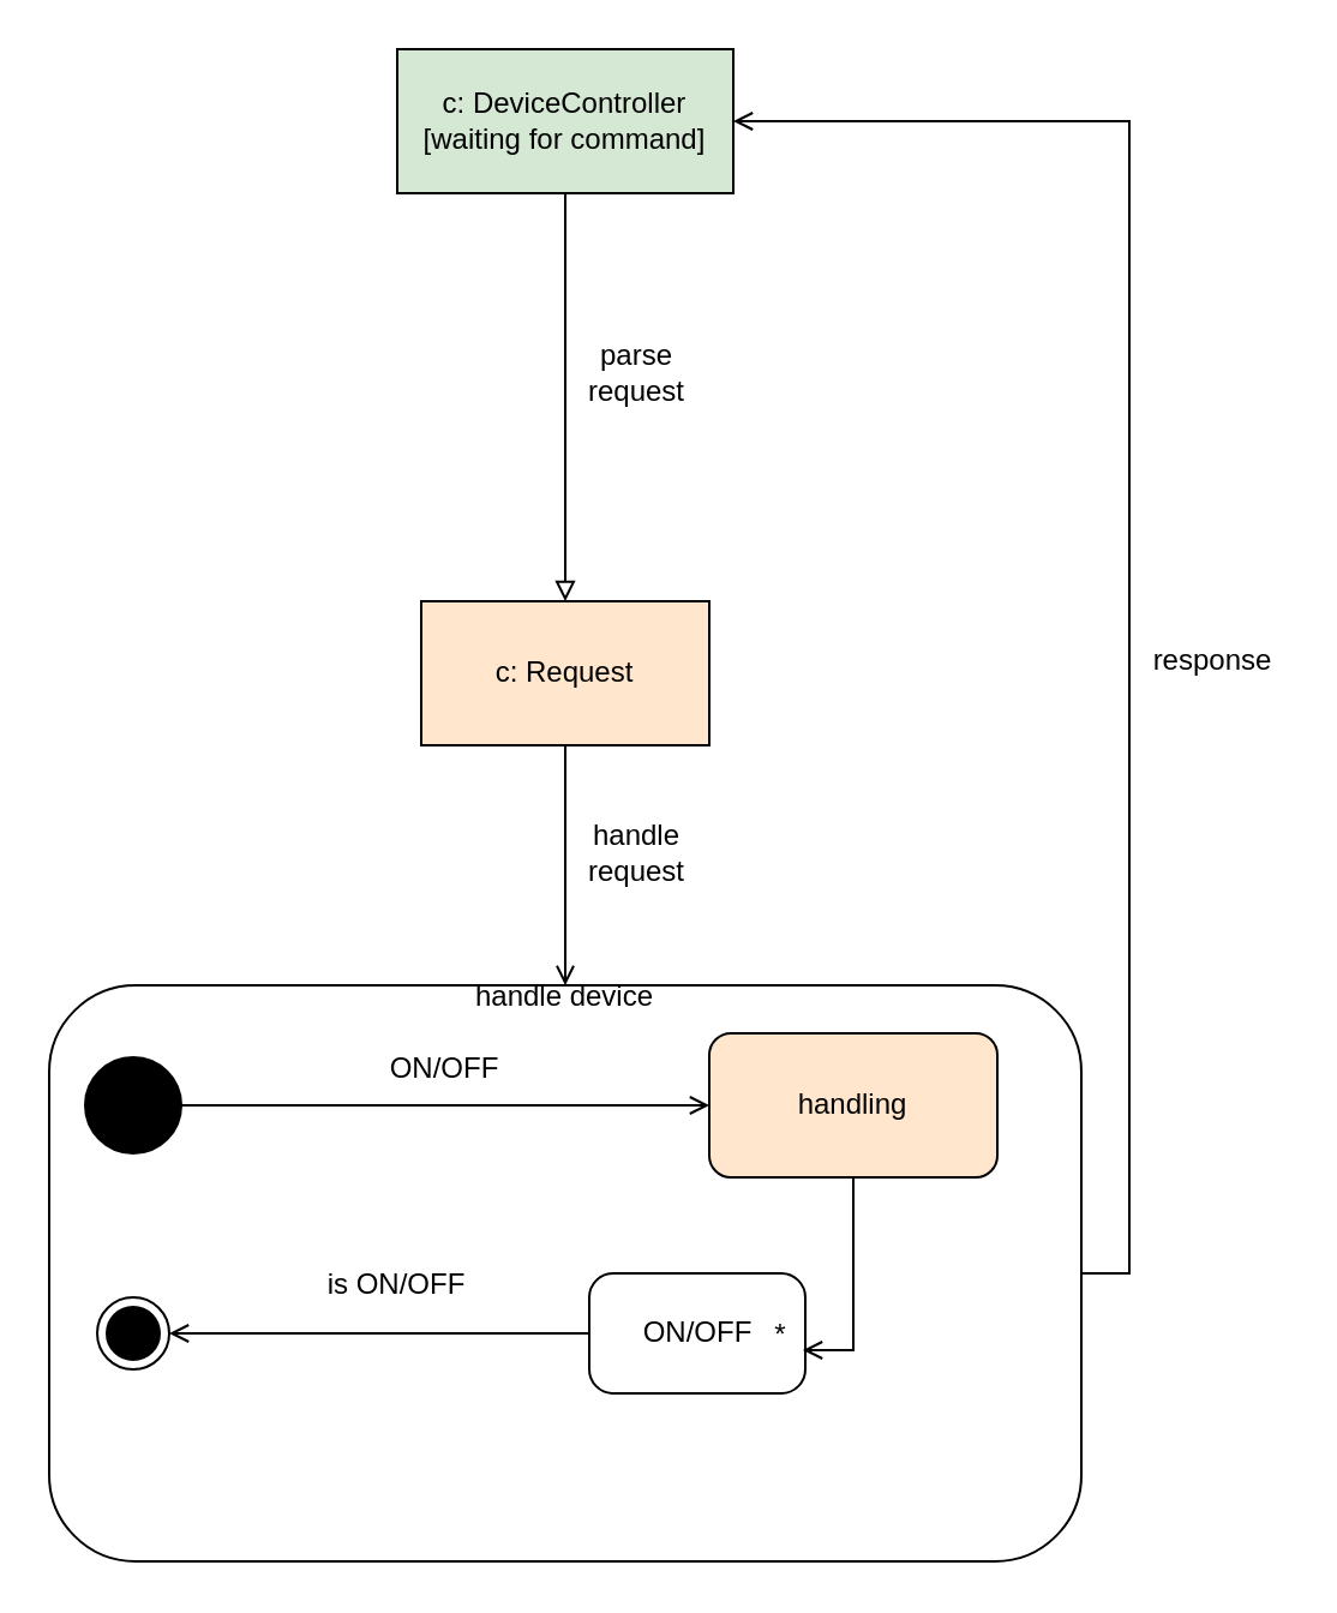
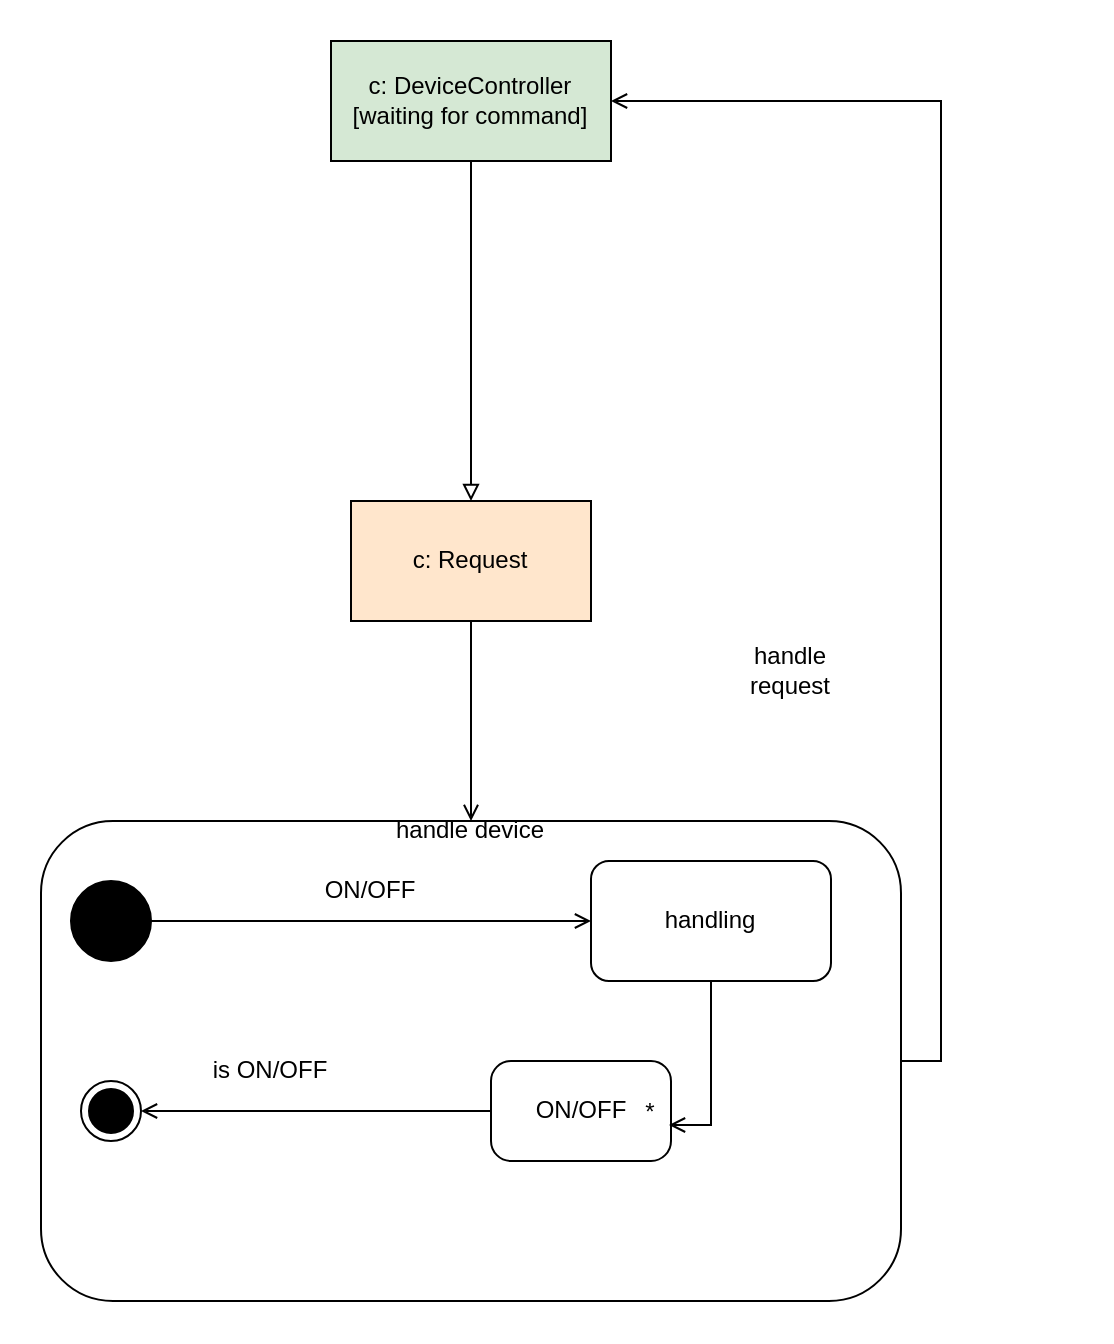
  <mxCell id="0" />
  <mxCell id="1" parent="0" />
  <mxCell id="2" style="edgeStyle=orthogonalEdgeStyle;rounded=0;orthogonalLoop=1;jettySize=auto;html=1;exitX=1;exitY=0.5;exitDx=0;exitDy=0;entryX=1;entryY=0.5;entryDx=0;entryDy=0;endArrow=open;endFill=0;" edge="1" parent="1" source="3" target="6"><mxGeometry relative="1" as="geometry" /></mxCell>
  <mxCell id="3" value="" style="rounded=1;whiteSpace=wrap;html=1;" vertex="1" parent="1"><mxGeometry x="20" y="410" width="430" height="240" as="geometry" /></mxCell>
  <mxCell id="4" value="" style="ellipse;html=1;shape=endState;fillColor=#000000;strokeColor=#000000;" parent="1" vertex="1"><mxGeometry x="40" y="540" width="30" height="30" as="geometry" /></mxCell>
- <mxCell id="5" value="response" style="text;html=1;strokeColor=none;fillColor=none;align=center;verticalAlign=middle;whiteSpace=wrap;rounded=0;" parent="1" vertex="1"><mxGeometry x="475" y="260" width="60" height="30" as="geometry" /></mxCell>
  <mxCell id="6" value="c: DeviceController&lt;br&gt;[waiting for command]" style="rounded=0;whiteSpace=wrap;html=1;fillColor=#d5e8d4;" vertex="1" parent="1"><mxGeometry x="165" y="20" width="140" height="60" as="geometry" /></mxCell>
  <mxCell id="7" style="edgeStyle=orthogonalEdgeStyle;rounded=0;orthogonalLoop=1;jettySize=auto;html=1;exitX=0.5;exitY=1;exitDx=0;exitDy=0;endArrow=block;endFill=0;entryX=0.5;entryY=0;entryDx=0;entryDy=0;" edge="1" parent="1" source="6" target="8"><mxGeometry relative="1" as="geometry"><Array as="points"><mxPoint x="235" y="240" /><mxPoint x="235" y="240" /></Array><mxPoint x="674" y="329" as="sourcePoint" /><mxPoint x="185" y="200" as="targetPoint" /></mxGeometry></mxCell>
  <mxCell id="8" value="c: Request" style="rounded=0;whiteSpace=wrap;html=1;fillColor=#ffe6cc;" vertex="1" parent="1"><mxGeometry x="175" y="250" width="120" height="60" as="geometry" /></mxCell>
  <mxCell id="9" value="" style="shape=ellipse;html=1;fillColor=#000000;fontSize=18;fontColor=#ffffff;" vertex="1" parent="1"><mxGeometry x="35" y="440" width="40" height="40" as="geometry" /></mxCell>
  <mxCell id="10" value="handle device" style="text;html=1;strokeColor=none;fillColor=none;align=center;verticalAlign=middle;whiteSpace=wrap;rounded=0;" vertex="1" parent="1"><mxGeometry x="185" y="400" width="100" height="30" as="geometry" /></mxCell>
  <mxCell id="11" style="edgeStyle=orthogonalEdgeStyle;rounded=0;orthogonalLoop=1;jettySize=auto;html=1;exitX=0.5;exitY=1;exitDx=0;exitDy=0;endArrow=open;endFill=0;" edge="1" parent="1" source="8" target="3"><mxGeometry relative="1" as="geometry"><Array as="points"><mxPoint x="235" y="330" /><mxPoint x="235" y="330" /></Array><mxPoint x="195" y="90" as="sourcePoint" /><mxPoint x="195" y="260" as="targetPoint" /></mxGeometry></mxCell>
- <mxCell id="12" value="handle request" style="text;html=1;strokeColor=none;fillColor=none;align=center;verticalAlign=middle;whiteSpace=wrap;rounded=0;" vertex="1" parent="1"><mxGeometry x="235" y="340" width="60" height="30" as="geometry" /></mxCell>
- <mxCell id="13" value="parse request" style="text;html=1;strokeColor=none;fillColor=none;align=center;verticalAlign=middle;whiteSpace=wrap;rounded=0;" vertex="1" parent="1"><mxGeometry x="235" y="140" width="60" height="30" as="geometry" /></mxCell>
- <mxCell id="14" value="handling" style="rounded=1;whiteSpace=wrap;html=1;fillColor=#ffe6cc;" vertex="1" parent="1"><mxGeometry x="295" y="430" width="120" height="60" as="geometry" /></mxCell>
+ <mxCell id="12" value="handle request" style="text;html=1;strokeColor=none;fillColor=none;align=center;verticalAlign=middle;whiteSpace=wrap;rounded=0;" vertex="1" parent="1"><mxGeometry x="365" y="320" width="60" height="30" as="geometry" /></mxCell>
+ <mxCell id="14" value="handling" style="rounded=1;whiteSpace=wrap;html=1;" vertex="1" parent="1"><mxGeometry x="295" y="430" width="120" height="60" as="geometry" /></mxCell>
  <mxCell id="15" style="edgeStyle=orthogonalEdgeStyle;rounded=0;orthogonalLoop=1;jettySize=auto;html=1;exitX=1;exitY=0.5;exitDx=0;exitDy=0;endArrow=open;endFill=0;entryX=0;entryY=0.5;entryDx=0;entryDy=0;" edge="1" parent="1" source="9" target="14"><mxGeometry relative="1" as="geometry"><Array as="points" /><mxPoint x="245" y="90" as="sourcePoint" /><mxPoint x="245" y="260" as="targetPoint" /></mxGeometry></mxCell>
  <mxCell id="16" value="ON/OFF" style="text;html=1;strokeColor=none;fillColor=none;align=center;verticalAlign=middle;whiteSpace=wrap;rounded=0;" vertex="1" parent="1"><mxGeometry x="155" y="430" width="60" height="30" as="geometry" /></mxCell>
- <mxCell id="17" value="is ON/OFF" style="text;html=1;strokeColor=none;fillColor=none;align=center;verticalAlign=middle;whiteSpace=wrap;rounded=0;" vertex="1" parent="1"><mxGeometry x="135" y="520" width="60" height="30" as="geometry" /></mxCell>
+ <mxCell id="17" value="is ON/OFF" style="text;html=1;strokeColor=none;fillColor=none;align=center;verticalAlign=middle;whiteSpace=wrap;rounded=0;" vertex="1" parent="1"><mxGeometry x="105" y="520" width="60" height="30" as="geometry" /></mxCell>
  <mxCell id="18" value="ON/OFF" style="html=1;dashed=0;rounded=1;absoluteArcSize=1;arcSize=20;verticalAlign=middle;align=center;" vertex="1" parent="1"><mxGeometry x="245" y="530" width="90" height="50" as="geometry" /></mxCell>
  <mxCell id="19" value="*" style="text;resizeWidth=0;resizeHeight=0;points=[];part=1;verticalAlign=middle;align=center;" vertex="1" parent="18"><mxGeometry x="1" y="0.5" width="20" height="20" relative="1" as="geometry"><mxPoint x="-20" y="-10" as="offset" /></mxGeometry></mxCell>
  <mxCell id="20" style="edgeStyle=orthogonalEdgeStyle;rounded=0;orthogonalLoop=1;jettySize=auto;html=1;exitX=0.5;exitY=1;exitDx=0;exitDy=0;endArrow=open;endFill=0;entryX=0.95;entryY=0.85;entryDx=0;entryDy=0;entryPerimeter=0;" edge="1" parent="1" source="14" target="19"><mxGeometry relative="1" as="geometry"><Array as="points" /><mxPoint y="470" as="sourcePoint" x="85" /><mxPoint x="305" y="470" as="targetPoint" /></mxGeometry></mxCell>
  <mxCell id="21" style="edgeStyle=orthogonalEdgeStyle;rounded=0;orthogonalLoop=1;jettySize=auto;html=1;exitX=0;exitY=0.5;exitDx=0;exitDy=0;endArrow=open;endFill=0;entryX=1;entryY=0.5;entryDx=0;entryDy=0;" edge="1" parent="1" source="18" target="4"><mxGeometry relative="1" as="geometry"><Array as="points" /><mxPoint y="470" as="sourcePoint" x="85" /><mxPoint x="305" y="470" as="targetPoint" /></mxGeometry></mxCell>
